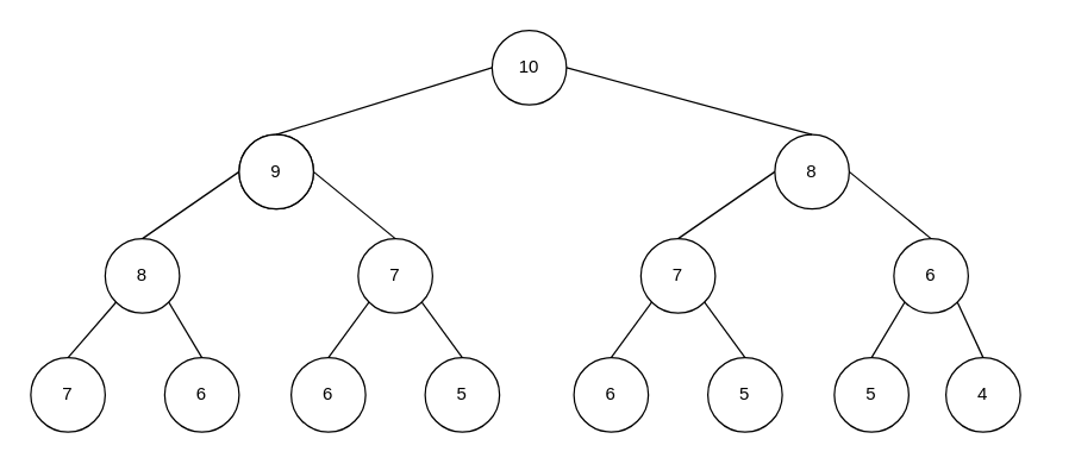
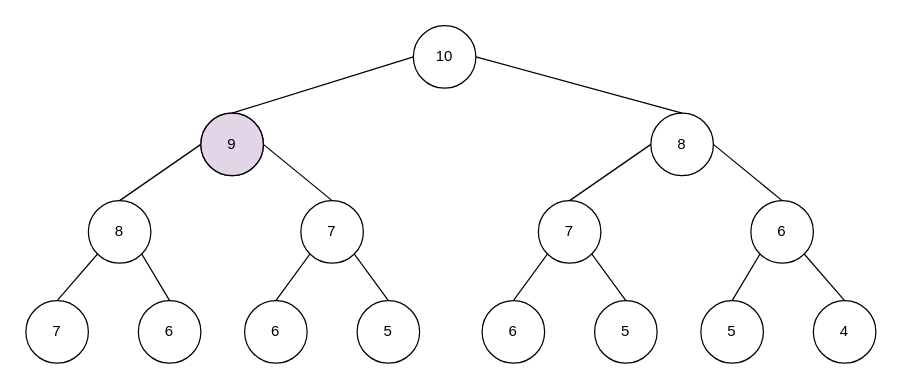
  <mxCell id="0" />
  <mxCell id="1" parent="0" />
  <mxCell id="2" value="10" style="ellipse;whiteSpace=wrap;html=1;aspect=fixed;" vertex="1" parent="1"><mxGeometry x="330" y="20" width="50" height="50" as="geometry" /></mxCell>
  <mxCell id="3" value="10" style="ellipse;whiteSpace=wrap;html=1;aspect=fixed;" vertex="1" parent="1"><mxGeometry x="160" y="90" width="50" height="50" as="geometry" /></mxCell>
  <mxCell id="4" value="8" style="ellipse;whiteSpace=wrap;html=1;aspect=fixed;" vertex="1" parent="1"><mxGeometry x="70" y="160" width="50" height="50" as="geometry" /></mxCell>
  <mxCell id="5" value="7" style="ellipse;whiteSpace=wrap;html=1;aspect=fixed;" vertex="1" parent="1"><mxGeometry x="20" y="240" width="50" height="50" as="geometry" /></mxCell>
  <mxCell id="6" value="6" style="ellipse;whiteSpace=wrap;html=1;aspect=fixed;" vertex="1" parent="1"><mxGeometry x="110" y="240" width="50" height="50" as="geometry" /></mxCell>
- <mxCell id="7" value="9" style="ellipse;whiteSpace=wrap;html=1;aspect=fixed;" vertex="1" parent="1"><mxGeometry x="160" y="90" width="50" height="50" as="geometry" /></mxCell>
+ <mxCell id="7" value="9" style="ellipse;whiteSpace=wrap;html=1;aspect=fixed;fillColor=#e1d5e7;" vertex="1" parent="1"><mxGeometry x="160" y="90" width="50" height="50" as="geometry" /></mxCell>
  <mxCell id="8" value="7" style="ellipse;whiteSpace=wrap;html=1;aspect=fixed;" vertex="1" parent="1"><mxGeometry x="240" y="160" width="50" height="50" as="geometry" /></mxCell>
  <mxCell id="9" value="8" style="ellipse;whiteSpace=wrap;html=1;aspect=fixed;" vertex="1" parent="1"><mxGeometry x="520" y="90" width="50" height="50" as="geometry" /></mxCell>
  <mxCell id="10" value="6" style="ellipse;whiteSpace=wrap;html=1;aspect=fixed;" vertex="1" parent="1"><mxGeometry x="600" y="160" width="50" height="50" as="geometry" /></mxCell>
  <mxCell id="11" value="7" style="ellipse;whiteSpace=wrap;html=1;aspect=fixed;" vertex="1" parent="1"><mxGeometry x="430" y="160" width="50" height="50" as="geometry" /></mxCell>
  <mxCell id="12" value="6" style="ellipse;whiteSpace=wrap;html=1;aspect=fixed;" vertex="1" parent="1"><mxGeometry x="195" y="240" width="50" height="50" as="geometry" /></mxCell>
  <mxCell id="13" value="5" style="ellipse;whiteSpace=wrap;html=1;aspect=fixed;" vertex="1" parent="1"><mxGeometry x="285" y="240" width="50" height="50" as="geometry" /></mxCell>
  <mxCell id="14" value="6" style="ellipse;whiteSpace=wrap;html=1;aspect=fixed;" vertex="1" parent="1"><mxGeometry x="385" y="240" width="50" height="50" as="geometry" /></mxCell>
  <mxCell id="15" value="5" style="ellipse;whiteSpace=wrap;html=1;aspect=fixed;" vertex="1" parent="1"><mxGeometry x="475" y="240" width="50" height="50" as="geometry" /></mxCell>
  <mxCell id="16" value="5" style="ellipse;whiteSpace=wrap;html=1;aspect=fixed;" vertex="1" parent="1"><mxGeometry x="560" y="240" width="50" height="50" as="geometry" /></mxCell>
- <mxCell id="17" value="4" style="ellipse;whiteSpace=wrap;html=1;aspect=fixed;" vertex="1" parent="1"><mxGeometry x="635" y="240" width="50" height="50" as="geometry" /></mxCell>
+ <mxCell id="17" value="4" style="ellipse;whiteSpace=wrap;html=1;aspect=fixed;" vertex="1" parent="1"><mxGeometry x="650" y="240" width="50" height="50" as="geometry" /></mxCell>
  <mxCell id="18" value="" style="endArrow=none;html=1;entryX=0;entryY=0.5;entryDx=0;entryDy=0;exitX=0.5;exitY=0;exitDx=0;exitDy=0;" edge="1" parent="1" source="7" target="2"><mxGeometry width="50" height="50" relative="1" as="geometry"><mxPoint x="220" y="80" as="sourcePoint" /><mxPoint x="270" y="30" as="targetPoint" /></mxGeometry></mxCell>
  <mxCell id="19" value="" style="endArrow=none;html=1;exitX=1;exitY=0.5;exitDx=0;exitDy=0;entryX=0.5;entryY=0;entryDx=0;entryDy=0;" edge="1" parent="1" source="2" target="9"><mxGeometry width="50" height="50" relative="1" as="geometry"><mxPoint x="480" y="70" as="sourcePoint" /><mxPoint x="530" y="20" as="targetPoint" /></mxGeometry></mxCell>
  <mxCell id="20" value="" style="endArrow=none;html=1;entryX=0;entryY=0.5;entryDx=0;entryDy=0;exitX=0.5;exitY=0;exitDx=0;exitDy=0;" edge="1" parent="1" source="4" target="7"><mxGeometry width="50" height="50" relative="1" as="geometry"><mxPoint x="-40" y="160" as="sourcePoint" /><mxPoint x="10" y="110" as="targetPoint" /></mxGeometry></mxCell>
  <mxCell id="21" value="" style="endArrow=none;html=1;exitX=1;exitY=0.5;exitDx=0;exitDy=0;entryX=0.5;entryY=0;entryDx=0;entryDy=0;" edge="1" parent="1" source="7" target="8"><mxGeometry width="50" height="50" relative="1" as="geometry"><mxPoint x="250" y="150" as="sourcePoint" /><mxPoint x="300" y="100" as="targetPoint" /></mxGeometry></mxCell>
  <mxCell id="22" value="" style="endArrow=none;html=1;entryX=0;entryY=1;entryDx=0;entryDy=0;exitX=0.5;exitY=0;exitDx=0;exitDy=0;" edge="1" parent="1" source="5" target="4"><mxGeometry width="50" height="50" relative="1" as="geometry"><mxPoint x="-10" y="390" as="sourcePoint" /><mxPoint x="40" y="340" as="targetPoint" /></mxGeometry></mxCell>
  <mxCell id="23" value="" style="endArrow=none;html=1;entryX=1;entryY=1;entryDx=0;entryDy=0;exitX=0.5;exitY=0;exitDx=0;exitDy=0;" edge="1" parent="1" source="6" target="4"><mxGeometry width="50" height="50" relative="1" as="geometry"><mxPoint x="20" y="430" as="sourcePoint" /><mxPoint x="70" y="380" as="targetPoint" /></mxGeometry></mxCell>
  <mxCell id="24" value="" style="endArrow=none;html=1;entryX=0;entryY=1;entryDx=0;entryDy=0;exitX=0.5;exitY=0;exitDx=0;exitDy=0;" edge="1" parent="1" source="12" target="8"><mxGeometry width="50" height="50" relative="1" as="geometry"><mxPoint x="180" y="390" as="sourcePoint" /><mxPoint x="230" y="340" as="targetPoint" /></mxGeometry></mxCell>
  <mxCell id="25" value="" style="endArrow=none;html=1;entryX=1;entryY=1;entryDx=0;entryDy=0;exitX=0.5;exitY=0;exitDx=0;exitDy=0;" edge="1" parent="1" source="13" target="8"><mxGeometry width="50" height="50" relative="1" as="geometry"><mxPoint x="290" y="420" as="sourcePoint" /><mxPoint x="340" y="370" as="targetPoint" /></mxGeometry></mxCell>
  <mxCell id="26" value="" style="endArrow=none;html=1;entryX=0;entryY=1;entryDx=0;entryDy=0;exitX=0.5;exitY=0;exitDx=0;exitDy=0;" edge="1" parent="1" source="14" target="11"><mxGeometry width="50" height="50" relative="1" as="geometry"><mxPoint x="290" y="370" as="sourcePoint" /><mxPoint x="340" y="320" as="targetPoint" /></mxGeometry></mxCell>
  <mxCell id="27" value="" style="endArrow=none;html=1;entryX=1;entryY=1;entryDx=0;entryDy=0;exitX=0.5;exitY=0;exitDx=0;exitDy=0;" edge="1" parent="1" source="15" target="11"><mxGeometry width="50" height="50" relative="1" as="geometry"><mxPoint x="450" y="370" as="sourcePoint" /><mxPoint x="500" y="320" as="targetPoint" /></mxGeometry></mxCell>
  <mxCell id="28" value="" style="endArrow=none;html=1;entryX=0;entryY=0.5;entryDx=0;entryDy=0;exitX=0.5;exitY=0;exitDx=0;exitDy=0;" edge="1" parent="1" source="11" target="9"><mxGeometry width="50" height="50" relative="1" as="geometry"><mxPoint x="400" y="420" as="sourcePoint" /><mxPoint x="450" y="370" as="targetPoint" /></mxGeometry></mxCell>
  <mxCell id="29" value="" style="endArrow=none;html=1;entryX=1;entryY=0.5;entryDx=0;entryDy=0;exitX=0.5;exitY=0;exitDx=0;exitDy=0;" edge="1" parent="1" source="10" target="9"><mxGeometry width="50" height="50" relative="1" as="geometry"><mxPoint x="520" y="470" as="sourcePoint" /><mxPoint x="570" y="420" as="targetPoint" /></mxGeometry></mxCell>
  <mxCell id="30" value="" style="endArrow=none;html=1;entryX=0;entryY=1;entryDx=0;entryDy=0;exitX=0.5;exitY=0;exitDx=0;exitDy=0;" edge="1" parent="1" source="16" target="10"><mxGeometry width="50" height="50" relative="1" as="geometry"><mxPoint x="540" y="400" as="sourcePoint" /><mxPoint x="590" y="350" as="targetPoint" /></mxGeometry></mxCell>
  <mxCell id="31" value="" style="endArrow=none;html=1;entryX=1;entryY=1;entryDx=0;entryDy=0;exitX=0.5;exitY=0;exitDx=0;exitDy=0;" edge="1" parent="1" source="17" target="10"><mxGeometry width="50" height="50" relative="1" as="geometry"><mxPoint x="530" y="400" as="sourcePoint" /><mxPoint x="580" y="350" as="targetPoint" /></mxGeometry></mxCell>
